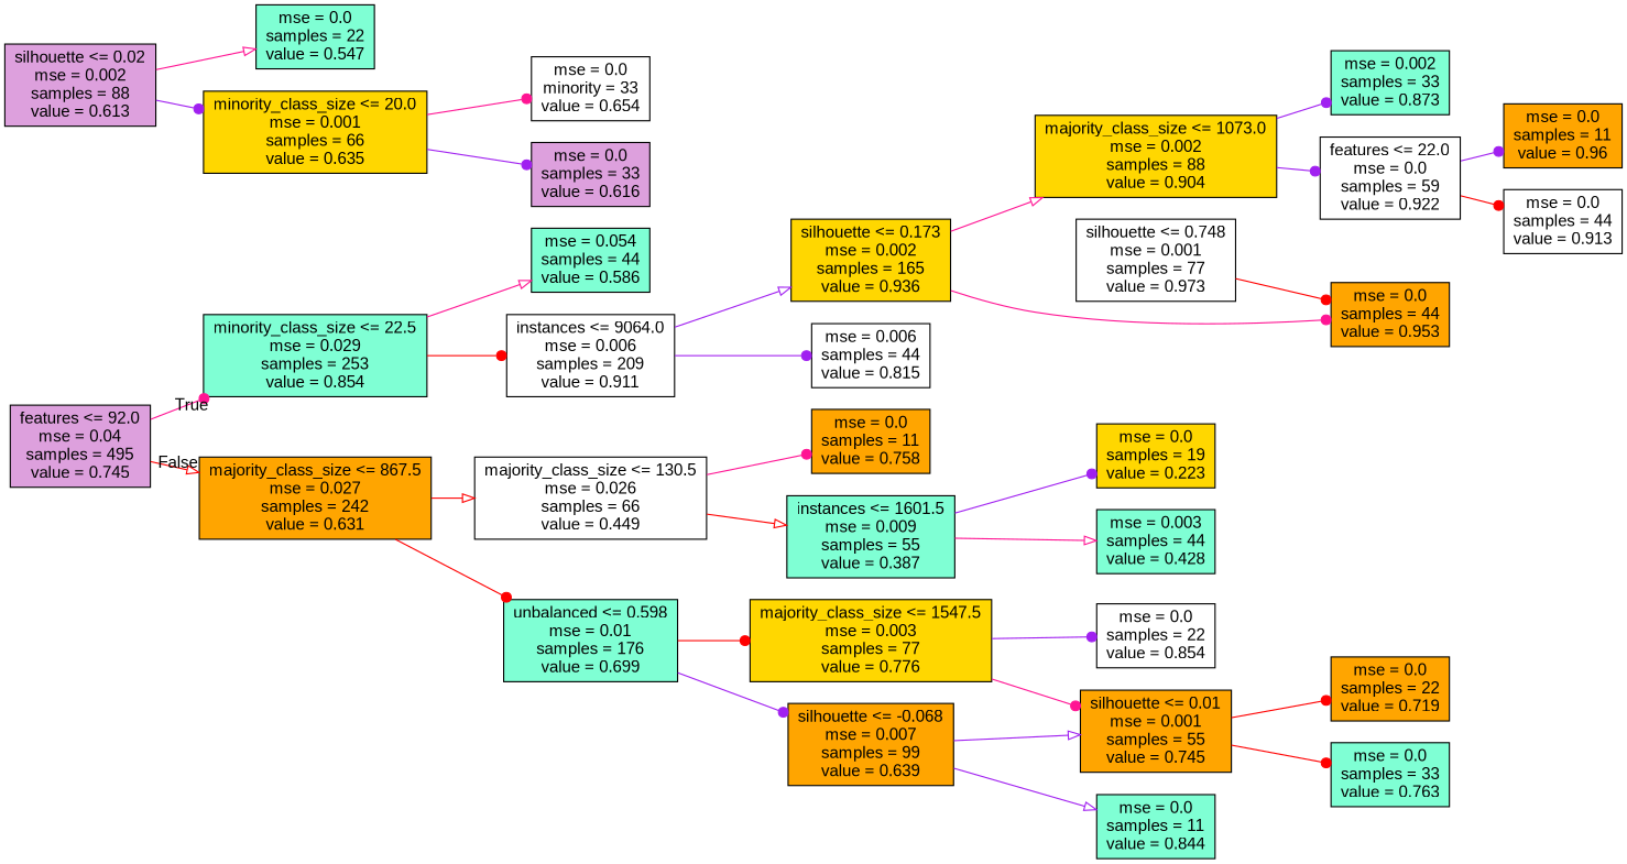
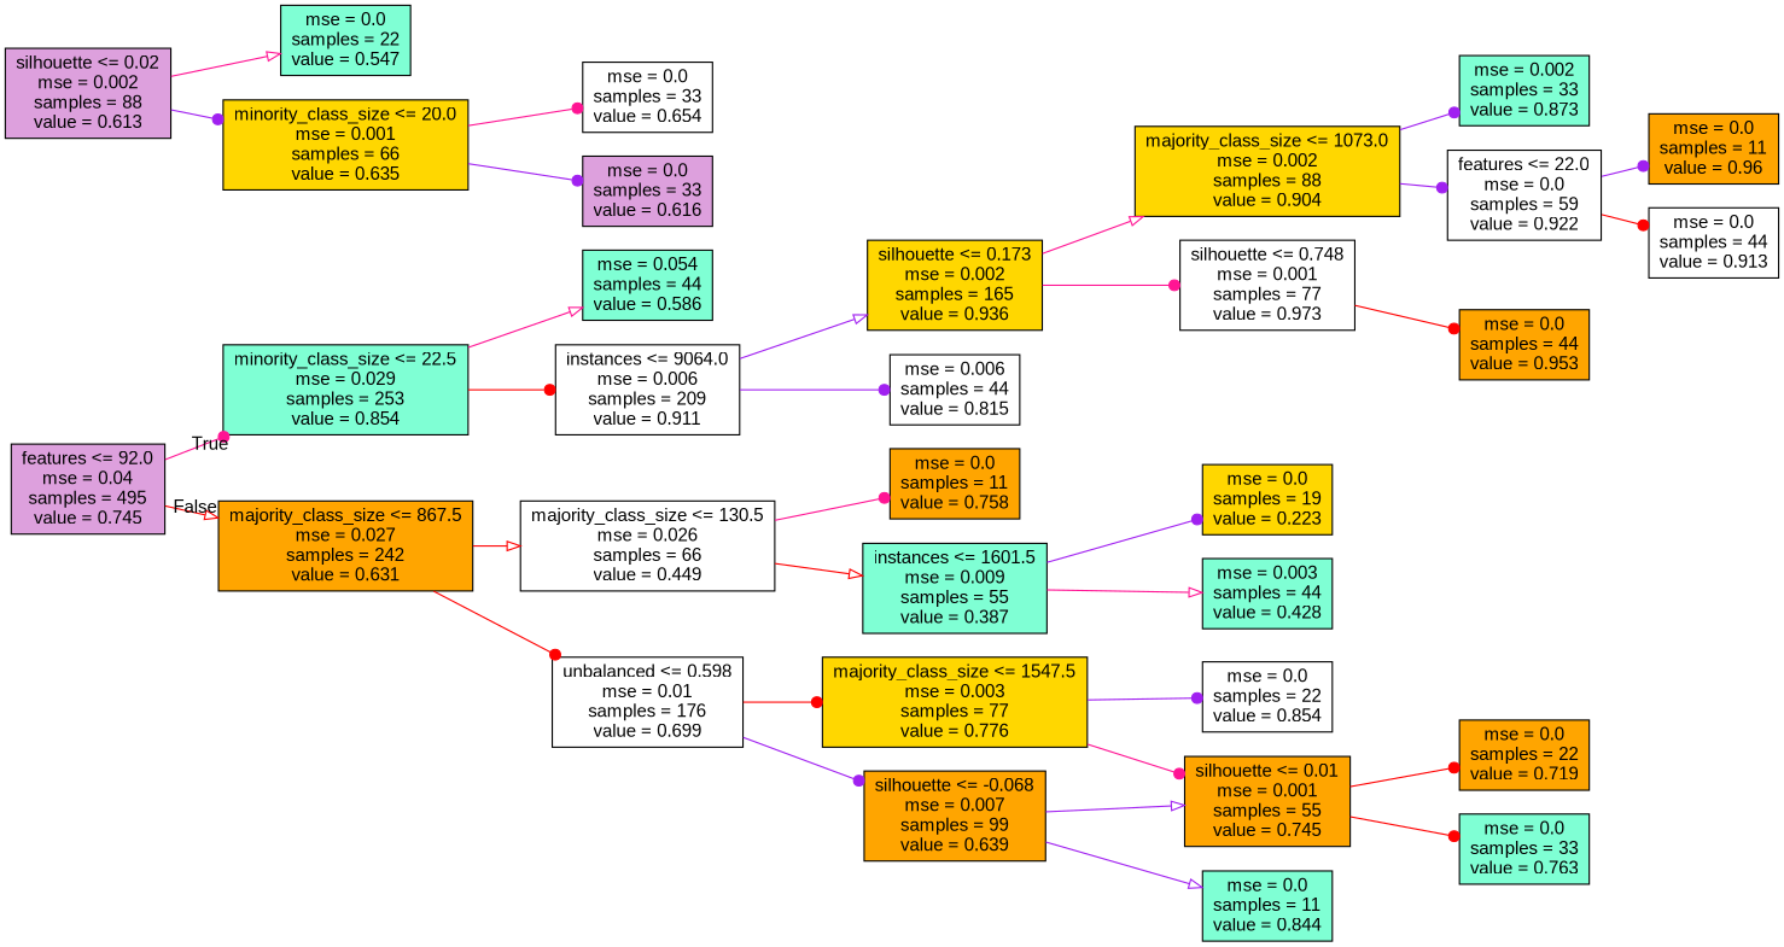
  digraph {
    fontname="Liberation Sans"
    rankdir=LR
    node [color=black fillcolor=aquamarine fontname="Liberation Sans" shape=box style=filled]
    edge [arrowhead=dot color=purple fontname="Liberation Sans"]
    n1 [fillcolor=plum label="features <= 92.0\nmse = 0.04\nsamples = 495\nvalue = 0.745"]
    n2 [label="minority_class_size <= 22.5\nmse = 0.029\nsamples = 253\nvalue = 0.854"]
    n3 [fillcolor=orange label="majority_class_size <= 867.5\nmse = 0.027\nsamples = 242\nvalue = 0.631"]
    n4 [label="mse = 0.054\nsamples = 44\nvalue = 0.586"]
    n5 [fillcolor=white label="instances <= 9064.0\nmse = 0.006\nsamples = 209\nvalue = 0.911"]
    n6 [fillcolor=white label="majority_class_size <= 130.5\nmse = 0.026\nsamples = 66\nvalue = 0.449"]
-   n7 [label="unbalanced <= 0.598\nmse = 0.01\nsamples = 176\nvalue = 0.699"]
+   n7 [fillcolor=white label="unbalanced <= 0.598\nmse = 0.01\nsamples = 176\nvalue = 0.699"]
    n8 [fillcolor=gold label="silhouette <= 0.173\nmse = 0.002\nsamples = 165\nvalue = 0.936"]
    n9 [fillcolor=white label="mse = 0.006\nsamples = 44\nvalue = 0.815"]
    n10 [fillcolor=gold label="majority_class_size <= 1073.0\nmse = 0.002\nsamples = 88\nvalue = 0.904"]
    n11 [fillcolor=white label="silhouette <= 0.748\nmse = 0.001\nsamples = 77\nvalue = 0.973"]
    n12 [label="mse = 0.002\nsamples = 33\nvalue = 0.873"]
    n13 [fillcolor=white label="features <= 22.0\nmse = 0.0\nsamples = 59\nvalue = 0.922"]
    n14 [fillcolor=orange label="mse = 0.0\nsamples = 44\nvalue = 0.953"]
    n15 [fillcolor=orange label="mse = 0.0\nsamples = 11\nvalue = 0.96"]
    n16 [fillcolor=white label="mse = 0.0\nsamples = 44\nvalue = 0.913"]
    n17 [fillcolor=orange label="mse = 0.0\nsamples = 11\nvalue = 0.758"]
    n18 [label="instances <= 1601.5\nmse = 0.009\nsamples = 55\nvalue = 0.387"]
    n19 [fillcolor=gold label="majority_class_size <= 1547.5\nmse = 0.003\nsamples = 77\nvalue = 0.776"]
    n20 [fillcolor=orange label="silhouette <= -0.068\nmse = 0.007\nsamples = 99\nvalue = 0.639"]
    n21 [fillcolor=gold label="mse = 0.0\nsamples = 19\nvalue = 0.223"]
    n22 [label="mse = 0.003\nsamples = 44\nvalue = 0.428"]
    n23 [fillcolor=orange label="silhouette <= 0.01\nmse = 0.001\nsamples = 55\nvalue = 0.745"]
    n24 [fillcolor=white label="mse = 0.0\nsamples = 22\nvalue = 0.854"]
    n25 [label="mse = 0.0\nsamples = 11\nvalue = 0.844"]
    n26 [fillcolor=orange label="mse = 0.0\nsamples = 22\nvalue = 0.719"]
    n27 [label="mse = 0.0\nsamples = 33\nvalue = 0.763"]
    n28 [fillcolor=plum label="silhouette <= 0.02\nmse = 0.002\nsamples = 88\nvalue = 0.613"]
    n29 [label="mse = 0.0\nsamples = 22\nvalue = 0.547"]
    n30 [fillcolor=gold label="minority_class_size <= 20.0\nmse = 0.001\nsamples = 66\nvalue = 0.635"]
-   n31 [fillcolor=white label="mse = 0.0\nminority = 33\nvalue = 0.654"]
+   n31 [fillcolor=white label="mse = 0.0\nsamples = 33\nvalue = 0.654"]
    n32 [fillcolor=plum label="mse = 0.0\nsamples = 33\nvalue = 0.616"]
    n1 -> n2 [color=deeppink headlabel=True labelangle=45 labeldistance=2.5]
    n1 -> n3 [arrowhead=onormal color=red headlabel=False labelangle=-45 labeldistance=2.5]
    n2 -> n4 [arrowhead=onormal color=deeppink]
    n2 -> n5 [color=red]
    n3 -> n6 [arrowhead=onormal color=red]
    n3 -> n7 [color=red]
    n5 -> n8 [arrowhead=onormal]
    n5 -> n9
    n6 -> n17 [color=deeppink]
    n6 -> n18 [arrowhead=onormal color=red]
    n7 -> n19 [color=red]
    n7 -> n20
    n8 -> n10 [arrowhead=onormal color=deeppink]
-   n8 -> n14 [color=deeppink]
+   n8 -> n11 [color=deeppink]
    n10 -> n12
    n10 -> n13
    n11 -> n14 [color=red]
    n13 -> n15
    n13 -> n16 [color=red]
    n18 -> n21
    n18 -> n22 [arrowhead=onormal color=deeppink]
    n19 -> n23 [color=deeppink]
    n19 -> n24
    n20 -> n23 [arrowhead=onormal]
    n20 -> n25 [arrowhead=onormal]
    n23 -> n26 [color=red]
    n23 -> n27 [color=red]
    n28 -> n29 [arrowhead=onormal color=deeppink]
    n28 -> n30
    n30 -> n31 [color=deeppink]
    n30 -> n32
  }
